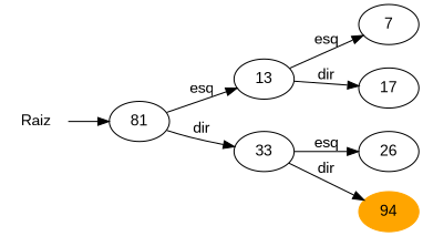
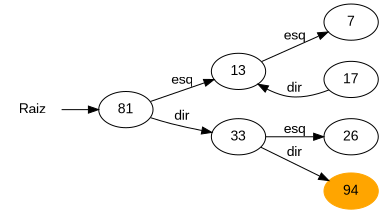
  digraph {
    fontname="Liberation Sans"
    rankdir=LR
    node [fontname="Liberation Sans"]
    edge [fontname="Liberation Sans"]
    n1 [color=white label=Raiz]
    n2 [label=81]
    13
    33
    7
    17
    26
    n8 [color=orange label=94 style=filled]
    n1 -> n2
    n2 -> 13 [label=esq]
    n2 -> 33 [label=dir]
    13 -> 7 [label=esq]
-   13 -> 17 [label=dir]
+   17 -> 13 [label=dir]
    33 -> 26 [label=esq]
    33 -> n8 [label=dir]
  }
